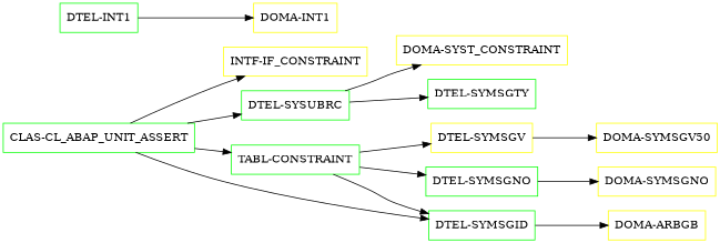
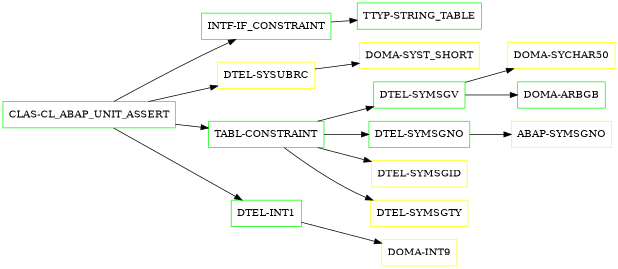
  digraph {
    rankdir=LR
    node [color=green shape=box]
    "CLAS-CL_ABAP_UNIT_ASSERT"
-   "INTF-IF_CONSTRAINT" [color=yellow]
-   "DTEL-SYSUBRC"
+   "INTF-IF_CONSTRAINT"
+   "DTEL-SYSUBRC" [color=yellow]
    n4 [label="TABL-CONSTRAINT"]
    "DTEL-INT1"
-   "DOMA-SYST_SHORT" [color=yellow label="DOMA-SYST_CONSTRAINT"]
-   "DTEL-SYMSGV" [color=yellow]
+   "TTYP-STRING_TABLE"
+   "DOMA-SYST_SHORT" [color=yellow]
+   "DTEL-SYMSGV"
    "DTEL-SYMSGNO"
-   "DTEL-SYMSGID"
-   "DTEL-SYMSGTY"
-   "DOMA-INT1" [color=yellow]
-   "DOMA-SYCHAR50" [color=yellow label="DOMA-SYMSGV50"]
-   "DOMA-SYMSGNO" [color=yellow]
-   "DOMA-ARBGB" [color=yellow]
+   "DTEL-SYMSGID" [color=yellow]
+   "DTEL-SYMSGTY" [color=yellow]
+   "DOMA-INT1" [color=yellow label="DOMA-INT9"]
+   "DOMA-SYCHAR50" [color=yellow]
+   "DOMA-SYMSGNO" [color=yellow label="ABAP-SYMSGNO"]
+   "DOMA-ARBGB"
    "CLAS-CL_ABAP_UNIT_ASSERT" -> "INTF-IF_CONSTRAINT"
    "CLAS-CL_ABAP_UNIT_ASSERT" -> "DTEL-SYSUBRC"
    "CLAS-CL_ABAP_UNIT_ASSERT" -> n4
-   "CLAS-CL_ABAP_UNIT_ASSERT" -> "DTEL-SYMSGID"
+   "CLAS-CL_ABAP_UNIT_ASSERT" -> "DTEL-INT1"
+   "INTF-IF_CONSTRAINT" -> "TTYP-STRING_TABLE"
    "DTEL-SYSUBRC" -> "DOMA-SYST_SHORT"
    n4 -> "DTEL-SYMSGV"
    n4 -> "DTEL-SYMSGNO"
    n4 -> "DTEL-SYMSGID"
-   "DTEL-SYSUBRC" -> "DTEL-SYMSGTY"
+   n4 -> "DTEL-SYMSGTY"
    "DTEL-INT1" -> "DOMA-INT1"
    "DTEL-SYMSGV" -> "DOMA-SYCHAR50"
    "DTEL-SYMSGNO" -> "DOMA-SYMSGNO"
-   "DTEL-SYMSGID" -> "DOMA-ARBGB"
+   "DTEL-SYMSGV" -> "DOMA-ARBGB"
  }
